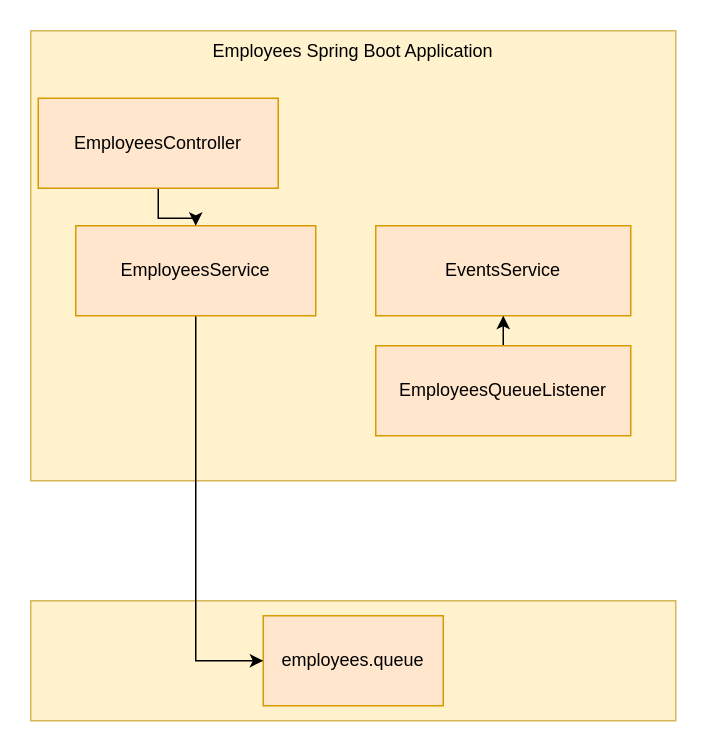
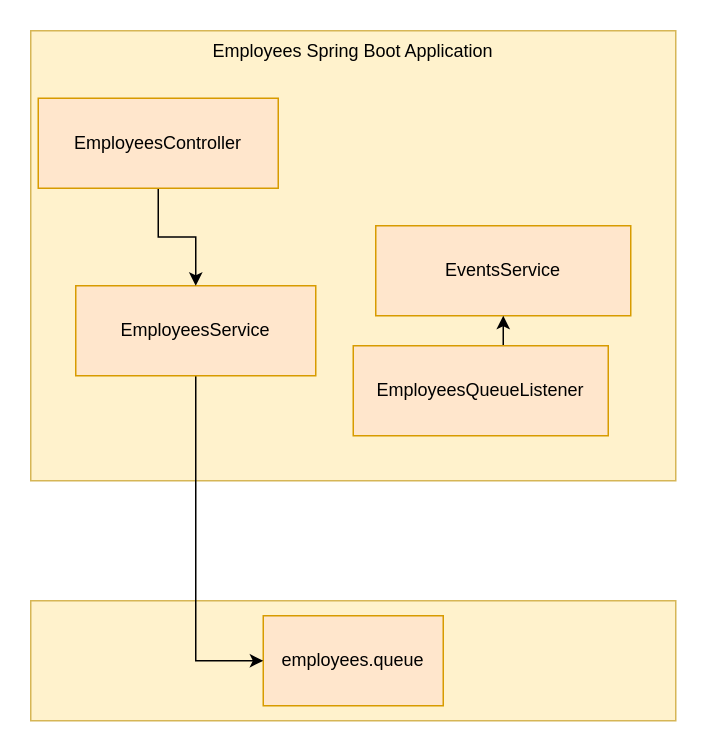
  <mxCell id="0" />
  <mxCell id="1" parent="0" />
  <mxCell id="2" value="" style="rounded=0;whiteSpace=wrap;html=1;fillColor=#fff2cc;strokeColor=#d6b656;" vertex="1" parent="1"><mxGeometry x="20" y="400" width="430" height="80" as="geometry" /></mxCell>
  <mxCell id="3" value="Employees Spring Boot Application" style="rounded=0;whiteSpace=wrap;html=1;verticalAlign=top;fillColor=#fff2cc;strokeColor=#d6b656;" vertex="1" parent="1"><mxGeometry x="20" y="20" width="430" height="300" as="geometry" /></mxCell>
  <mxCell id="4" value="employees.queue" style="rounded=0;whiteSpace=wrap;html=1;fillColor=#ffe6cc;strokeColor=#d79b00;" vertex="1" parent="1"><mxGeometry x="175" y="410" width="120" height="60" as="geometry" /></mxCell>
  <mxCell id="5" style="edgeStyle=orthogonalEdgeStyle;rounded=0;orthogonalLoop=1;jettySize=auto;html=1;exitX=0.5;exitY=1;exitDx=0;exitDy=0;entryX=0;entryY=0.5;entryDx=0;entryDy=0;" edge="1" parent="1" source="6" target="4"><mxGeometry relative="1" as="geometry" /></mxCell>
- <mxCell id="6" value="EmployeesService" style="rounded=0;whiteSpace=wrap;html=1;fillColor=#ffe6cc;strokeColor=#d79b00;" vertex="1" parent="1"><mxGeometry x="50" y="150" width="160" height="60" as="geometry" /></mxCell>
+ <mxCell id="6" value="EmployeesService" style="rounded=0;whiteSpace=wrap;html=1;fillColor=#ffe6cc;strokeColor=#d79b00;" vertex="1" parent="1"><mxGeometry x="50" y="190" width="160" height="60" as="geometry" /></mxCell>
  <mxCell id="7" style="edgeStyle=orthogonalEdgeStyle;rounded=0;orthogonalLoop=1;jettySize=auto;html=1;entryX=0.5;entryY=0;entryDx=0;entryDy=0;" edge="1" parent="1" source="8" target="6"><mxGeometry relative="1" as="geometry" /></mxCell>
  <mxCell id="8" value="EmployeesController" style="rounded=0;whiteSpace=wrap;html=1;fillColor=#ffe6cc;strokeColor=#d79b00;" vertex="1" parent="1"><mxGeometry x="25" y="65" width="160" height="60" as="geometry" /></mxCell>
  <mxCell id="9" value="EventsService" style="rounded=0;whiteSpace=wrap;html=1;fillColor=#ffe6cc;strokeColor=#d79b00;" vertex="1" parent="1"><mxGeometry x="250" y="150" width="170" height="60" as="geometry" /></mxCell>
  <mxCell id="10" style="edgeStyle=orthogonalEdgeStyle;rounded=0;orthogonalLoop=1;jettySize=auto;html=1;exitX=0.5;exitY=0;exitDx=0;exitDy=0;entryX=0.5;entryY=1;entryDx=0;entryDy=0;" edge="1" parent="1" source="11" target="9"><mxGeometry relative="1" as="geometry" /></mxCell>
- <mxCell id="11" value="EmployeesQueueListener" style="rounded=0;whiteSpace=wrap;html=1;fillColor=#ffe6cc;strokeColor=#d79b00;" vertex="1" parent="1"><mxGeometry x="250" y="230" width="170" height="60" as="geometry" /></mxCell>
+ <mxCell id="11" value="EmployeesQueueListener" style="rounded=0;whiteSpace=wrap;html=1;fillColor=#ffe6cc;strokeColor=#d79b00;" vertex="1" parent="1"><mxGeometry x="235" y="230" width="170" height="60" as="geometry" /></mxCell>
